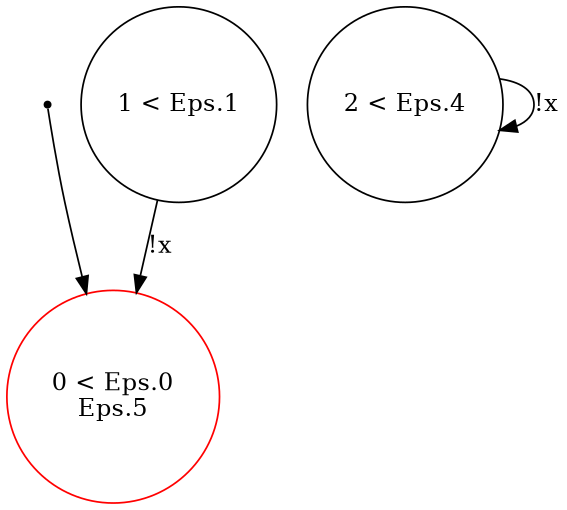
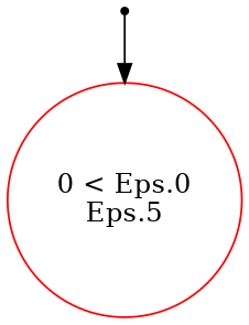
  digraph {
    node [shape=circle]
    ENTRY [shape=point]
    n2 [color=red label="0 < Eps.0\nEps.5\n"]
-   n3 [label="2 < Eps.4\n"]
-   n4 [label="1 < Eps.1\n"]
    ENTRY -> n2
-   n3 -> n3 [label="!x"]
-   n4 -> n2 [label="!x"]
  }
